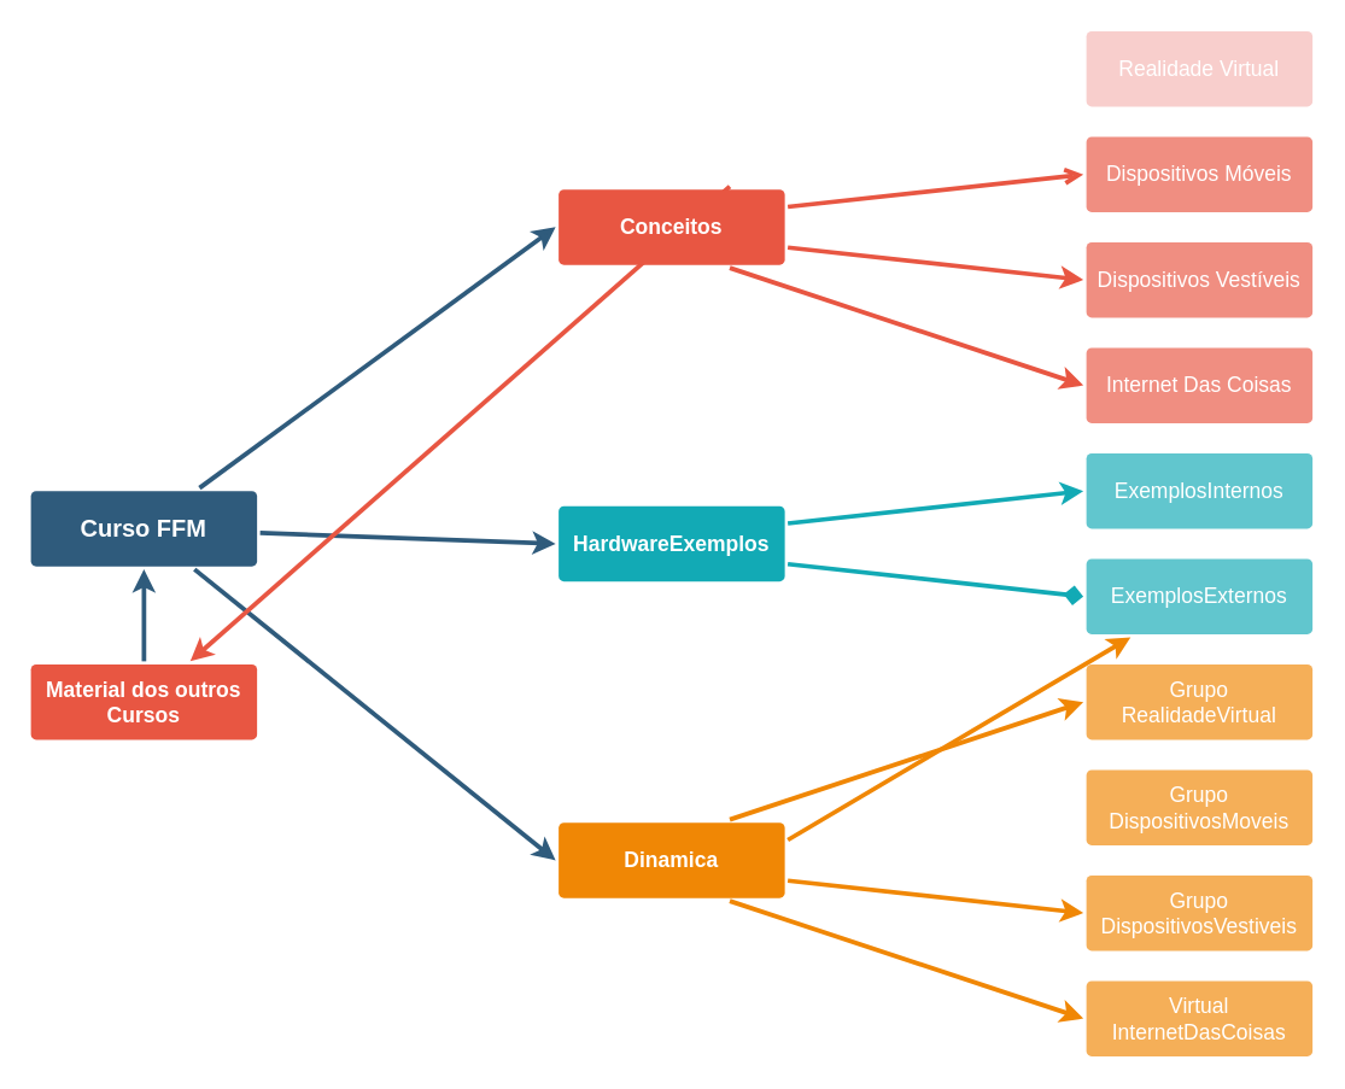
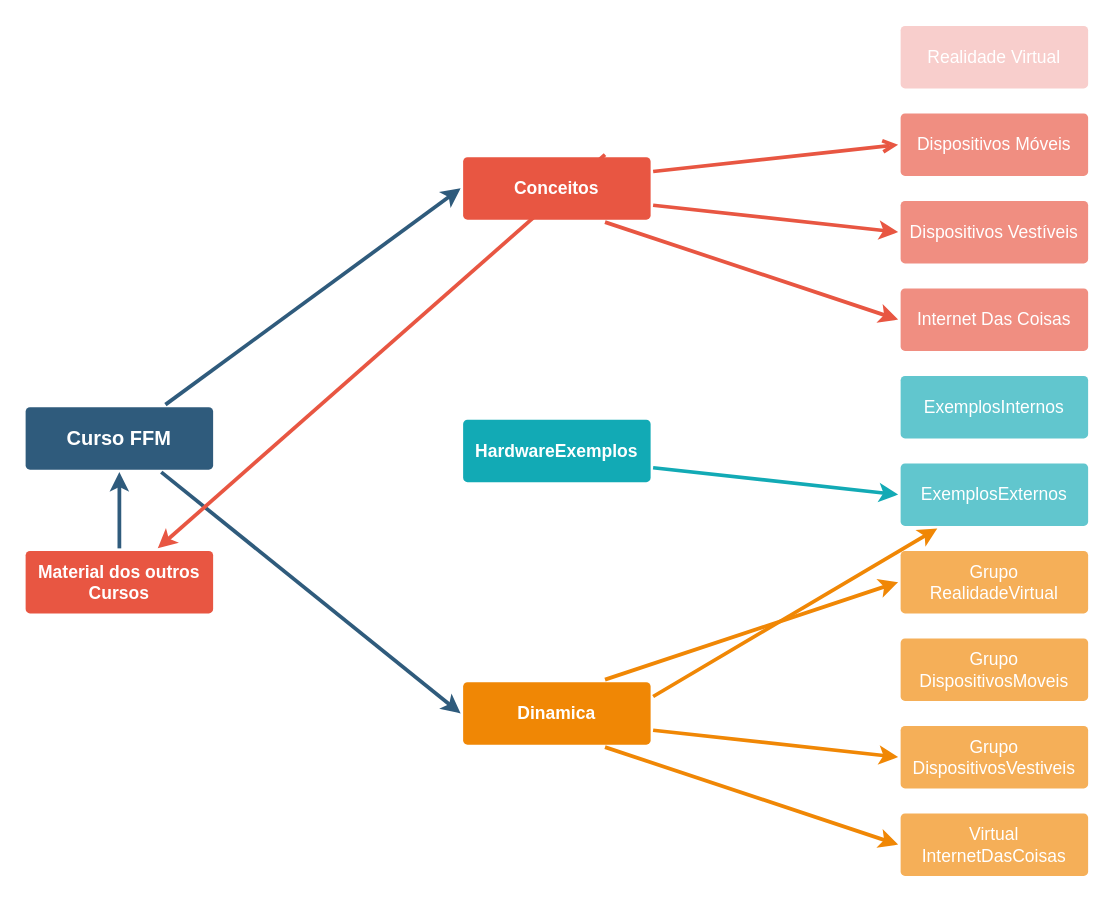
  <mxCell id="0" />
  <mxCell id="1" parent="0" />
  <mxCell id="2" value="" style="edgeStyle=none;rounded=0;jumpStyle=none;html=1;shadow=0;labelBackgroundColor=none;startArrow=none;startFill=0;endArrow=classic;endFill=1;jettySize=auto;orthogonalLoop=1;strokeColor=#2F5B7C;strokeWidth=3;fontFamily=Helvetica;fontSize=16;fontColor=#23445D;spacing=5;entryX=0;entryY=0.5;entryDx=0;entryDy=0;" parent="1" source="6" target="24" edge="1"><mxGeometry relative="1" as="geometry" /></mxCell>
- <mxCell id="3" value="" style="edgeStyle=none;rounded=0;jumpStyle=none;html=1;shadow=0;labelBackgroundColor=none;startArrow=none;startFill=0;endArrow=classic;endFill=1;jettySize=auto;orthogonalLoop=1;strokeColor=#2F5B7C;strokeWidth=3;fontFamily=Helvetica;fontSize=16;fontColor=#23445D;spacing=5;entryX=0;entryY=0.5;entryDx=0;entryDy=0;" parent="1" source="6" target="18" edge="1"><mxGeometry relative="1" as="geometry"><mxPoint x="303" y="326" as="targetPoint" /></mxGeometry></mxCell>
  <mxCell id="4" value="" style="edgeStyle=none;rounded=0;jumpStyle=none;html=1;shadow=0;labelBackgroundColor=none;startArrow=none;startFill=0;endArrow=classic;endFill=1;jettySize=auto;orthogonalLoop=1;strokeColor=#2F5B7C;strokeWidth=3;fontFamily=Helvetica;fontSize=16;fontColor=#23445D;spacing=5;entryX=0.5;entryY=1;entryDx=0;entryDy=0;exitX=0.5;exitY=0;exitDx=0;exitDy=0;" parent="1" source="14" target="6" edge="1"><mxGeometry relative="1" as="geometry"><mxPoint x="200" y="620" as="sourcePoint" /></mxGeometry></mxCell>
  <mxCell id="5" value="" style="edgeStyle=none;rounded=0;jumpStyle=none;html=1;shadow=0;labelBackgroundColor=none;startArrow=none;startFill=0;endArrow=classic;endFill=1;jettySize=auto;orthogonalLoop=1;strokeColor=#2F5B7C;strokeWidth=3;fontFamily=Helvetica;fontSize=16;fontColor=#23445D;spacing=5;entryX=0;entryY=0.5;entryDx=0;entryDy=0;" parent="1" source="6" target="10" edge="1"><mxGeometry relative="1" as="geometry" /></mxCell>
  <mxCell id="6" value="Curso FFM" style="rounded=1;whiteSpace=wrap;html=1;shadow=0;labelBackgroundColor=none;strokeColor=none;strokeWidth=3;fillColor=#2F5B7C;fontFamily=Helvetica;fontSize=16;fontColor=#FFFFFF;align=center;fontStyle=1;spacing=5;arcSize=7;perimeterSpacing=2;" parent="1" vertex="1"><mxGeometry x="20" y="325" width="150" height="50" as="geometry" /></mxCell>
  <mxCell id="7" value="" style="edgeStyle=none;rounded=1;jumpStyle=none;html=1;shadow=0;labelBackgroundColor=none;startArrow=none;startFill=0;jettySize=auto;orthogonalLoop=1;strokeColor=#E85642;strokeWidth=3;fontFamily=Helvetica;fontSize=14;fontColor=#FFFFFF;spacing=5;fontStyle=1;fillColor=#b0e3e6;exitX=0.75;exitY=0;exitDx=0;exitDy=0;" parent="1" source="10" target="14" edge="1"><mxGeometry relative="1" as="geometry"><mxPoint x="691" y="34" as="targetPoint" /></mxGeometry></mxCell>
  <mxCell id="8" value="" style="edgeStyle=none;rounded=1;jumpStyle=none;html=1;shadow=0;labelBackgroundColor=none;startArrow=none;startFill=0;jettySize=auto;orthogonalLoop=1;strokeColor=#E85642;strokeWidth=3;fontFamily=Helvetica;fontSize=14;fontColor=#FFFFFF;spacing=5;fontStyle=1;fillColor=#b0e3e6;exitX=1;exitY=0.25;exitDx=0;exitDy=0;entryX=0;entryY=0.5;entryDx=0;entryDy=0;endArrow=open;" parent="1" source="10" target="12" edge="1"><mxGeometry relative="1" as="geometry"><mxPoint x="692" y="104" as="targetPoint" /></mxGeometry></mxCell>
  <mxCell id="9" value="" style="edgeStyle=none;rounded=1;jumpStyle=none;html=1;shadow=0;labelBackgroundColor=none;startArrow=none;startFill=0;jettySize=auto;orthogonalLoop=1;strokeColor=#E85642;strokeWidth=3;fontFamily=Helvetica;fontSize=14;fontColor=#FFFFFF;spacing=5;fontStyle=1;fillColor=#b0e3e6;exitX=1;exitY=0.75;exitDx=0;exitDy=0;entryX=0;entryY=0.5;entryDx=0;entryDy=0;" parent="1" source="10" target="11" edge="1"><mxGeometry relative="1" as="geometry"><mxPoint x="538" y="174" as="sourcePoint" /></mxGeometry></mxCell>
  <mxCell id="10" value="Conceitos" style="rounded=1;whiteSpace=wrap;html=1;shadow=0;labelBackgroundColor=none;strokeColor=none;strokeWidth=3;fillColor=#e85642;fontFamily=Helvetica;fontSize=14;fontColor=#FFFFFF;align=center;spacing=5;fontStyle=1;arcSize=7;perimeterSpacing=2;" parent="1" vertex="1"><mxGeometry x="370" y="125" width="150" height="50" as="geometry" /></mxCell>
  <mxCell id="11" value="Dispositivos Vestíveis" style="rounded=1;whiteSpace=wrap;html=1;shadow=0;labelBackgroundColor=none;strokeColor=none;strokeWidth=3;fillColor=#f08e81;fontFamily=Helvetica;fontSize=14;fontColor=#FFFFFF;align=center;spacing=5;fontStyle=0;arcSize=7;perimeterSpacing=2;" parent="1" vertex="1"><mxGeometry x="720" y="160" width="150" height="50" as="geometry" /></mxCell>
  <mxCell id="12" value="Dispositivos Móveis" style="rounded=1;whiteSpace=wrap;html=1;shadow=0;labelBackgroundColor=none;strokeColor=none;strokeWidth=3;fillColor=#f08e81;fontFamily=Helvetica;fontSize=14;fontColor=#FFFFFF;align=center;spacing=5;fontStyle=0;arcSize=7;perimeterSpacing=2;" parent="1" vertex="1"><mxGeometry x="720" y="90" width="150" height="50" as="geometry" /></mxCell>
  <mxCell id="13" value="Realidade Virtual" style="rounded=1;whiteSpace=wrap;html=1;shadow=0;labelBackgroundColor=none;strokeColor=none;strokeWidth=3;fillColor=#f8cecc;fontFamily=Helvetica;fontSize=14;fontColor=#FFFFFF;align=center;spacing=5;fontStyle=0;arcSize=7;perimeterSpacing=2;" parent="1" vertex="1"><mxGeometry x="720" y="20" width="150" height="50" as="geometry" /></mxCell>
  <mxCell id="14" value="Material dos outros Cursos" style="rounded=1;whiteSpace=wrap;html=1;shadow=0;labelBackgroundColor=none;strokeColor=none;strokeWidth=3;fillColor=#e85642;fontFamily=Helvetica;fontSize=14;fontColor=#FFFFFF;align=center;spacing=5;fontStyle=1;arcSize=7;perimeterSpacing=2;" parent="1" vertex="1"><mxGeometry x="20" y="440" width="150" height="50" as="geometry" /></mxCell>
  <mxCell id="15" value="Grupo&lt;br&gt;DispositivosVestiveis" style="rounded=1;whiteSpace=wrap;html=1;shadow=0;labelBackgroundColor=none;strokeColor=none;strokeWidth=3;fillColor=#f5af58;fontFamily=Helvetica;fontSize=14;fontColor=#FFFFFF;align=center;spacing=5;arcSize=7;perimeterSpacing=2;" parent="1" vertex="1"><mxGeometry x="720" y="580" width="150" height="50" as="geometry" /></mxCell>
  <mxCell id="16" value="Grupo&lt;br&gt;DispositivosMoveis" style="rounded=1;whiteSpace=wrap;html=1;shadow=0;labelBackgroundColor=none;strokeColor=none;strokeWidth=3;fillColor=#f5af58;fontFamily=Helvetica;fontSize=14;fontColor=#FFFFFF;align=center;spacing=5;arcSize=7;perimeterSpacing=2;" parent="1" vertex="1"><mxGeometry x="720" y="510" width="150" height="50" as="geometry" /></mxCell>
  <mxCell id="17" value="" style="edgeStyle=none;rounded=0;jumpStyle=none;html=1;shadow=0;labelBackgroundColor=none;startArrow=none;startFill=0;endArrow=classic;endFill=1;jettySize=auto;orthogonalLoop=1;strokeColor=#F08705;strokeWidth=3;fontFamily=Helvetica;fontSize=14;fontColor=#FFFFFF;spacing=5;exitX=0.75;exitY=0;exitDx=0;exitDy=0;entryX=0;entryY=0.5;entryDx=0;entryDy=0;" parent="1" source="24" target="25" edge="1"><mxGeometry relative="1" as="geometry" /></mxCell>
  <mxCell id="18" value="HardwareExemplos" style="rounded=1;whiteSpace=wrap;html=1;shadow=0;labelBackgroundColor=none;strokeColor=none;strokeWidth=3;fillColor=#12aab5;fontFamily=Helvetica;fontSize=14;fontColor=#FFFFFF;align=center;spacing=5;fontStyle=1;arcSize=7;perimeterSpacing=2;" parent="1" vertex="1"><mxGeometry x="370" y="335" width="150" height="50" as="geometry" /></mxCell>
  <mxCell id="19" value="ExemplosExternos" style="rounded=1;whiteSpace=wrap;html=1;shadow=0;labelBackgroundColor=none;strokeColor=none;strokeWidth=3;fillColor=#61c6ce;fontFamily=Helvetica;fontSize=14;fontColor=#FFFFFF;align=center;spacing=5;fontStyle=0;arcSize=7;perimeterSpacing=2;" parent="1" vertex="1"><mxGeometry x="720" y="370" width="150" height="50" as="geometry" /></mxCell>
  <mxCell id="20" value="ExemplosInternos" style="rounded=1;whiteSpace=wrap;html=1;shadow=0;labelBackgroundColor=none;strokeColor=none;strokeWidth=3;fillColor=#61c6ce;fontFamily=Helvetica;fontSize=14;fontColor=#FFFFFF;align=center;spacing=5;fontStyle=0;arcSize=7;perimeterSpacing=2;" parent="1" vertex="1"><mxGeometry x="720" y="300" width="150" height="50" as="geometry" /></mxCell>
- <mxCell id="21" value="" style="edgeStyle=none;rounded=1;jumpStyle=none;html=1;shadow=0;labelBackgroundColor=none;startArrow=none;startFill=0;jettySize=auto;orthogonalLoop=1;strokeColor=#12AAB5;strokeWidth=3;fontFamily=Helvetica;fontSize=14;fontColor=#FFFFFF;spacing=5;fontStyle=1;fillColor=#b0e3e6;exitX=1;exitY=0.25;exitDx=0;exitDy=0;entryX=0;entryY=0.5;entryDx=0;entryDy=0;" parent="1" source="18" target="20" edge="1"><mxGeometry relative="1" as="geometry"><mxPoint x="548" y="355" as="sourcePoint" /><mxPoint x="705" y="315" as="targetPoint" /></mxGeometry></mxCell>
  <mxCell id="22" value="Internet Das Coisas" style="rounded=1;whiteSpace=wrap;html=1;shadow=0;labelBackgroundColor=none;strokeColor=none;strokeWidth=3;fillColor=#f08e81;fontFamily=Helvetica;fontSize=14;fontColor=#FFFFFF;align=center;spacing=5;fontStyle=0;arcSize=7;perimeterSpacing=2;" parent="1" vertex="1"><mxGeometry x="720" y="230" width="150" height="50" as="geometry" /></mxCell>
  <mxCell id="23" value="Virtual&lt;br&gt;InternetDasCoisas" style="rounded=1;whiteSpace=wrap;html=1;shadow=0;labelBackgroundColor=none;strokeColor=none;strokeWidth=3;fillColor=#f5af58;fontFamily=Helvetica;fontSize=14;fontColor=#FFFFFF;align=center;spacing=5;arcSize=7;perimeterSpacing=2;" parent="1" vertex="1"><mxGeometry x="720" y="650" width="150" height="50" as="geometry" /></mxCell>
  <mxCell id="24" value="Dinamica" style="rounded=1;whiteSpace=wrap;html=1;shadow=0;labelBackgroundColor=none;strokeColor=none;strokeWidth=3;fillColor=#F08705;fontFamily=Helvetica;fontSize=14;fontColor=#FFFFFF;align=center;spacing=5;fontStyle=1;arcSize=7;perimeterSpacing=2;" parent="1" vertex="1"><mxGeometry x="370" y="545" width="150" height="50" as="geometry" /></mxCell>
  <mxCell id="25" value="Grupo&lt;br&gt;RealidadeVirtual" style="rounded=1;whiteSpace=wrap;html=1;shadow=0;labelBackgroundColor=none;strokeColor=none;strokeWidth=3;fillColor=#f5af58;fontFamily=Helvetica;fontSize=14;fontColor=#FFFFFF;align=center;spacing=5;arcSize=7;perimeterSpacing=2;" parent="1" vertex="1"><mxGeometry x="720" y="440" width="150" height="50" as="geometry" /></mxCell>
  <mxCell id="26" value="" style="edgeStyle=none;rounded=1;jumpStyle=none;html=1;shadow=0;labelBackgroundColor=none;startArrow=none;startFill=0;jettySize=auto;orthogonalLoop=1;strokeColor=#E85642;strokeWidth=3;fontFamily=Helvetica;fontSize=14;fontColor=#FFFFFF;spacing=5;fontStyle=1;fillColor=#b0e3e6;exitX=0.75;exitY=1;exitDx=0;exitDy=0;entryX=0;entryY=0.5;entryDx=0;entryDy=0;" parent="1" source="10" target="22" edge="1"><mxGeometry relative="1" as="geometry"><mxPoint x="522" y="163.5" as="sourcePoint" /><mxPoint x="688" y="242" as="targetPoint" /></mxGeometry></mxCell>
- <mxCell id="27" value="" style="edgeStyle=none;rounded=1;jumpStyle=none;html=1;shadow=0;labelBackgroundColor=none;startArrow=none;startFill=0;jettySize=auto;orthogonalLoop=1;strokeColor=#12AAB5;strokeWidth=3;fontFamily=Helvetica;fontSize=14;fontColor=#FFFFFF;spacing=5;fontStyle=1;fillColor=#b0e3e6;exitX=1;exitY=0.75;exitDx=0;exitDy=0;entryX=0;entryY=0.5;entryDx=0;entryDy=0;endArrow=diamond;" parent="1" source="18" target="19" edge="1"><mxGeometry relative="1" as="geometry"><mxPoint x="541" y="384" as="sourcePoint" /><mxPoint x="716" y="398" as="targetPoint" /></mxGeometry></mxCell>
+ <mxCell id="27" value="" style="edgeStyle=none;rounded=1;jumpStyle=none;html=1;shadow=0;labelBackgroundColor=none;startArrow=none;startFill=0;jettySize=auto;orthogonalLoop=1;strokeColor=#12AAB5;strokeWidth=3;fontFamily=Helvetica;fontSize=14;fontColor=#FFFFFF;spacing=5;fontStyle=1;fillColor=#b0e3e6;exitX=1;exitY=0.75;exitDx=0;exitDy=0;entryX=0;entryY=0.5;entryDx=0;entryDy=0;" parent="1" source="18" target="19" edge="1"><mxGeometry relative="1" as="geometry"><mxPoint x="541" y="384" as="sourcePoint" /><mxPoint x="716" y="398" as="targetPoint" /></mxGeometry></mxCell>
  <mxCell id="28" value="" style="edgeStyle=none;rounded=0;jumpStyle=none;html=1;shadow=0;labelBackgroundColor=none;startArrow=none;startFill=0;endArrow=classic;endFill=1;jettySize=auto;orthogonalLoop=1;strokeColor=#F08705;strokeWidth=3;fontFamily=Helvetica;fontSize=14;fontColor=#FFFFFF;spacing=5;exitX=1;exitY=0.75;exitDx=0;exitDy=0;entryX=0;entryY=0.5;entryDx=0;entryDy=0;" edge="1" parent="1" source="24" target="15"><mxGeometry relative="1" as="geometry"><mxPoint x="310" y="683" as="sourcePoint" /><mxPoint x="564" y="683" as="targetPoint" /></mxGeometry></mxCell>
  <mxCell id="29" value="" style="edgeStyle=none;rounded=0;jumpStyle=none;html=1;shadow=0;labelBackgroundColor=none;startArrow=none;startFill=0;endArrow=classic;endFill=1;jettySize=auto;orthogonalLoop=1;strokeColor=#F08705;strokeWidth=3;fontFamily=Helvetica;fontSize=14;fontColor=#FFFFFF;spacing=5;exitX=1;exitY=0.25;exitDx=0;exitDy=0;" edge="1" parent="1" source="24" target="19"><mxGeometry relative="1" as="geometry"><mxPoint x="311" y="640" as="sourcePoint" /><mxPoint x="565" y="640" as="targetPoint" /></mxGeometry></mxCell>
  <mxCell id="30" value="" style="edgeStyle=none;rounded=0;jumpStyle=none;html=1;shadow=0;labelBackgroundColor=none;startArrow=none;startFill=0;endArrow=classic;endFill=1;jettySize=auto;orthogonalLoop=1;strokeColor=#F08705;strokeWidth=3;fontFamily=Helvetica;fontSize=14;fontColor=#FFFFFF;spacing=5;exitX=0.75;exitY=1;exitDx=0;exitDy=0;entryX=0;entryY=0.5;entryDx=0;entryDy=0;" edge="1" parent="1" source="24" target="23"><mxGeometry relative="1" as="geometry"><mxPoint x="308" y="718" as="sourcePoint" /><mxPoint x="562" y="718" as="targetPoint" /></mxGeometry></mxCell>
